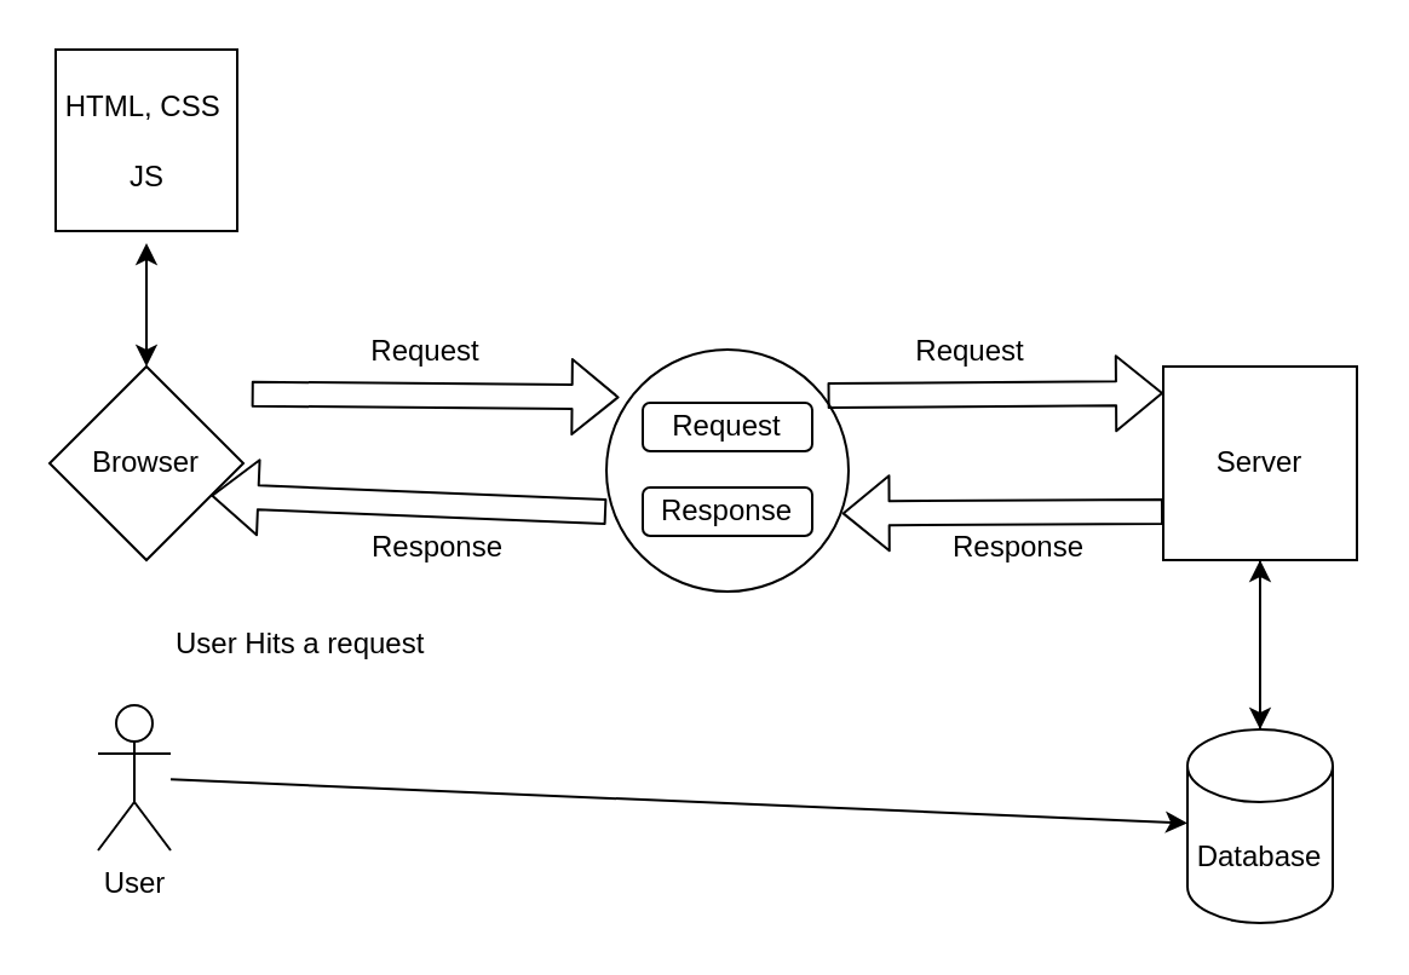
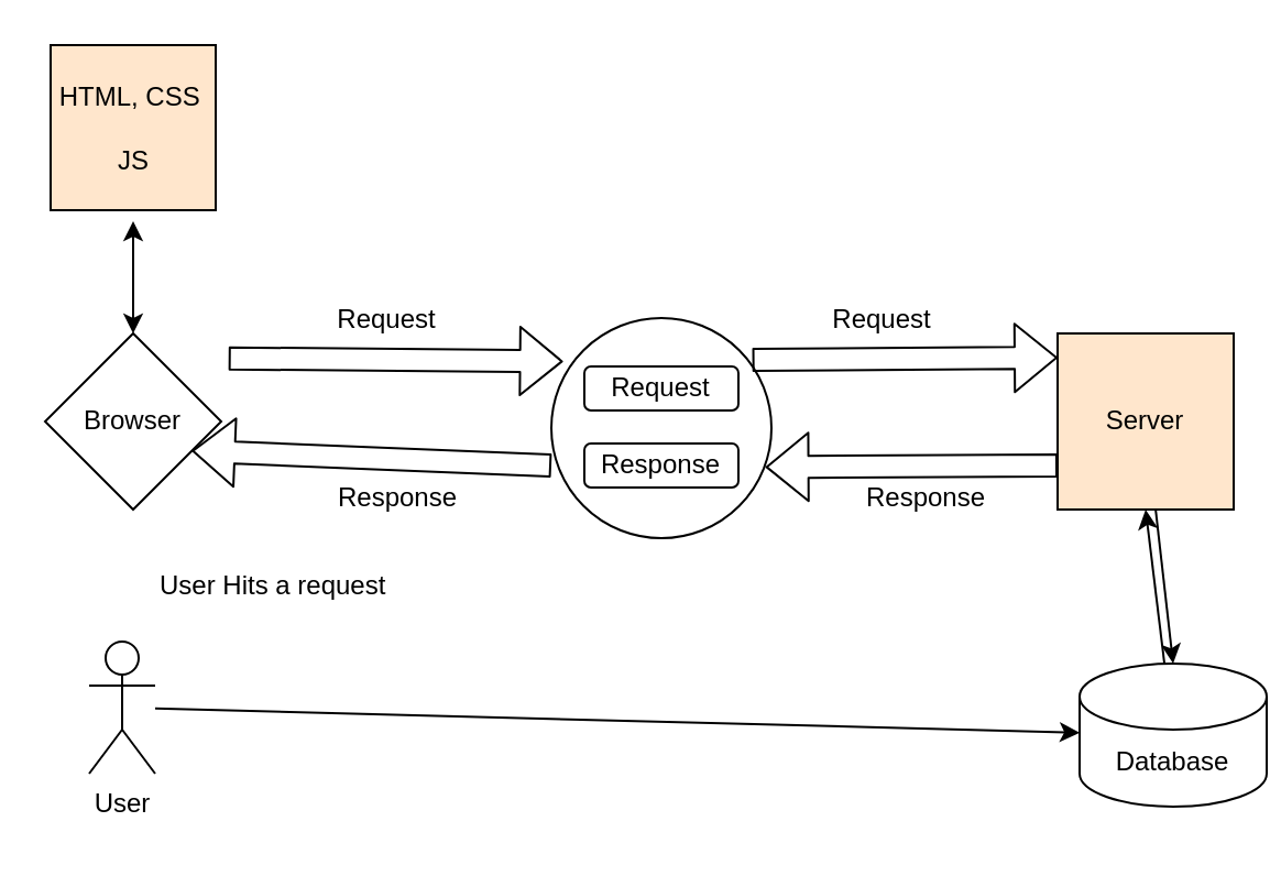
  <mxCell id="0" />
  <mxCell id="1" parent="0" />
  <mxCell id="2" value="Browser" style="rhombus;whiteSpace=wrap;html=1;aspect=fixed;" vertex="1" parent="1"><mxGeometry x="20" y="151" width="80" height="80" as="geometry" /></mxCell>
  <mxCell id="3" style="edgeStyle=none;html=1;entryX=0.5;entryY=0;entryDx=0;entryDy=0;entryPerimeter=0;" edge="1" parent="1" source="4" target="17"><mxGeometry relative="1" as="geometry" /></mxCell>
- <mxCell id="4" value="Server" style="whiteSpace=wrap;html=1;aspect=fixed;" vertex="1" parent="1"><mxGeometry x="480" y="151" width="80" height="80" as="geometry" /></mxCell>
+ <mxCell id="4" value="Server" style="whiteSpace=wrap;html=1;aspect=fixed;fillColor=#ffe6cc;" vertex="1" parent="1"><mxGeometry x="480" y="151" width="80" height="80" as="geometry" /></mxCell>
  <mxCell id="5" value="" style="ellipse;whiteSpace=wrap;html=1;aspect=fixed;" vertex="1" parent="1"><mxGeometry x="250" y="144" width="100" height="100" as="geometry" /></mxCell>
  <mxCell id="6" value="" style="shape=flexArrow;endArrow=classic;html=1;exitX=1.042;exitY=0.142;exitDx=0;exitDy=0;exitPerimeter=0;entryX=0.053;entryY=0.227;entryDx=0;entryDy=0;entryPerimeter=0;" edge="1" parent="1" source="2"><mxGeometry width="50" height="50" relative="1" as="geometry"><mxPoint x="300" y="261" as="sourcePoint" /><mxPoint x="255.3" y="163.7" as="targetPoint" /></mxGeometry></mxCell>
  <mxCell id="7" value="" style="shape=flexArrow;endArrow=classic;html=1;exitX=0.913;exitY=0.22;exitDx=0;exitDy=0;exitPerimeter=0;" edge="1" parent="1"><mxGeometry width="50" height="50" relative="1" as="geometry"><mxPoint x="341.3" y="163" as="sourcePoint" /><mxPoint x="480" y="162" as="targetPoint" /></mxGeometry></mxCell>
  <mxCell id="8" value="" style="shape=flexArrow;endArrow=classic;html=1;exitX=0;exitY=0.75;exitDx=0;exitDy=0;entryX=0.973;entryY=0.707;entryDx=0;entryDy=0;entryPerimeter=0;" edge="1" parent="1" source="4"><mxGeometry width="50" height="50" relative="1" as="geometry"><mxPoint x="370" y="251" as="sourcePoint" /><mxPoint x="347.3" y="211.7" as="targetPoint" /></mxGeometry></mxCell>
  <mxCell id="9" value="" style="shape=flexArrow;endArrow=classic;html=1;entryX=1;entryY=0.75;entryDx=0;entryDy=0;" edge="1" parent="1" target="2"><mxGeometry width="50" height="50" relative="1" as="geometry"><mxPoint x="250" y="211" as="sourcePoint" /><mxPoint x="117.3" y="211.7" as="targetPoint" /></mxGeometry></mxCell>
  <mxCell id="10" value="Request" style="text;html=1;align=center;verticalAlign=middle;resizable=0;points=[];autosize=1;strokeColor=none;fillColor=none;" vertex="1" parent="1"><mxGeometry x="140" y="130" width="70" height="30" as="geometry" /></mxCell>
  <mxCell id="11" value="Request" style="text;html=1;align=center;verticalAlign=middle;resizable=0;points=[];autosize=1;strokeColor=none;fillColor=none;" vertex="1" parent="1"><mxGeometry x="365" y="130" width="70" height="30" as="geometry" /></mxCell>
  <mxCell id="12" value="Response" style="text;html=1;align=center;verticalAlign=middle;resizable=0;points=[];autosize=1;strokeColor=none;fillColor=none;" vertex="1" parent="1"><mxGeometry x="380" y="211" width="80" height="30" as="geometry" /></mxCell>
  <mxCell id="13" value="Response" style="text;html=1;align=center;verticalAlign=middle;resizable=0;points=[];autosize=1;strokeColor=none;fillColor=none;" vertex="1" parent="1"><mxGeometry x="140" y="211" width="80" height="30" as="geometry" /></mxCell>
  <mxCell id="14" value="Request" style="rounded=1;whiteSpace=wrap;html=1;" vertex="1" parent="1"><mxGeometry x="265" y="166" width="70" height="20" as="geometry" /></mxCell>
  <mxCell id="15" value="Response" style="rounded=1;whiteSpace=wrap;html=1;" vertex="1" parent="1"><mxGeometry x="265" y="201" width="70" height="20" as="geometry" /></mxCell>
  <mxCell id="16" style="edgeStyle=none;html=1;entryX=0.5;entryY=1;entryDx=0;entryDy=0;" edge="1" parent="1" source="17" target="4"><mxGeometry relative="1" as="geometry" /></mxCell>
- <mxCell id="17" value="Database" style="shape=cylinder3;whiteSpace=wrap;html=1;boundedLbl=1;backgroundOutline=1;size=15;" vertex="1" parent="1"><mxGeometry x="490" y="301" width="60" height="80" as="geometry" /></mxCell>
+ <mxCell id="17" value="Database" style="shape=cylinder3;whiteSpace=wrap;html=1;boundedLbl=1;backgroundOutline=1;size=15;" vertex="1" parent="1"><mxGeometry x="490" y="301" width="85" height="65" as="geometry" /></mxCell>
  <mxCell id="18" style="edgeStyle=none;html=1;" edge="1" parent="1" source="19" target="17"><mxGeometry relative="1" as="geometry" /></mxCell>
  <mxCell id="19" value="User" style="shape=umlActor;verticalLabelPosition=bottom;verticalAlign=top;html=1;outlineConnect=0;" vertex="1" parent="1"><mxGeometry x="40" y="291" width="30" height="60" as="geometry" /></mxCell>
  <mxCell id="20" value="User Hits a request&amp;nbsp;" style="text;html=1;align=center;verticalAlign=middle;resizable=0;points=[];autosize=1;strokeColor=none;fillColor=none;" vertex="1" parent="1"><mxGeometry x="60" y="251" width="130" height="30" as="geometry" /></mxCell>
- <mxCell id="21" value="HTML, CSS&amp;nbsp;&lt;br&gt;&lt;br&gt;JS" style="whiteSpace=wrap;html=1;aspect=fixed;" vertex="1" parent="1"><mxGeometry x="22.5" y="20" width="75" height="75" as="geometry" /></mxCell>
+ <mxCell id="21" value="HTML, CSS&amp;nbsp;&lt;br&gt;&lt;br&gt;JS" style="whiteSpace=wrap;html=1;aspect=fixed;fillColor=#ffe6cc;" vertex="1" parent="1"><mxGeometry x="22.5" y="20" width="75" height="75" as="geometry" /></mxCell>
  <mxCell id="22" value="" style="endArrow=classic;startArrow=classic;html=1;" edge="1" parent="1" source="2"><mxGeometry width="50" height="50" relative="1" as="geometry"><mxPoint x="300" y="210" as="sourcePoint" /><mxPoint x="60" y="100" as="targetPoint" /><Array as="points"><mxPoint x="60" y="120" /></Array></mxGeometry></mxCell>
